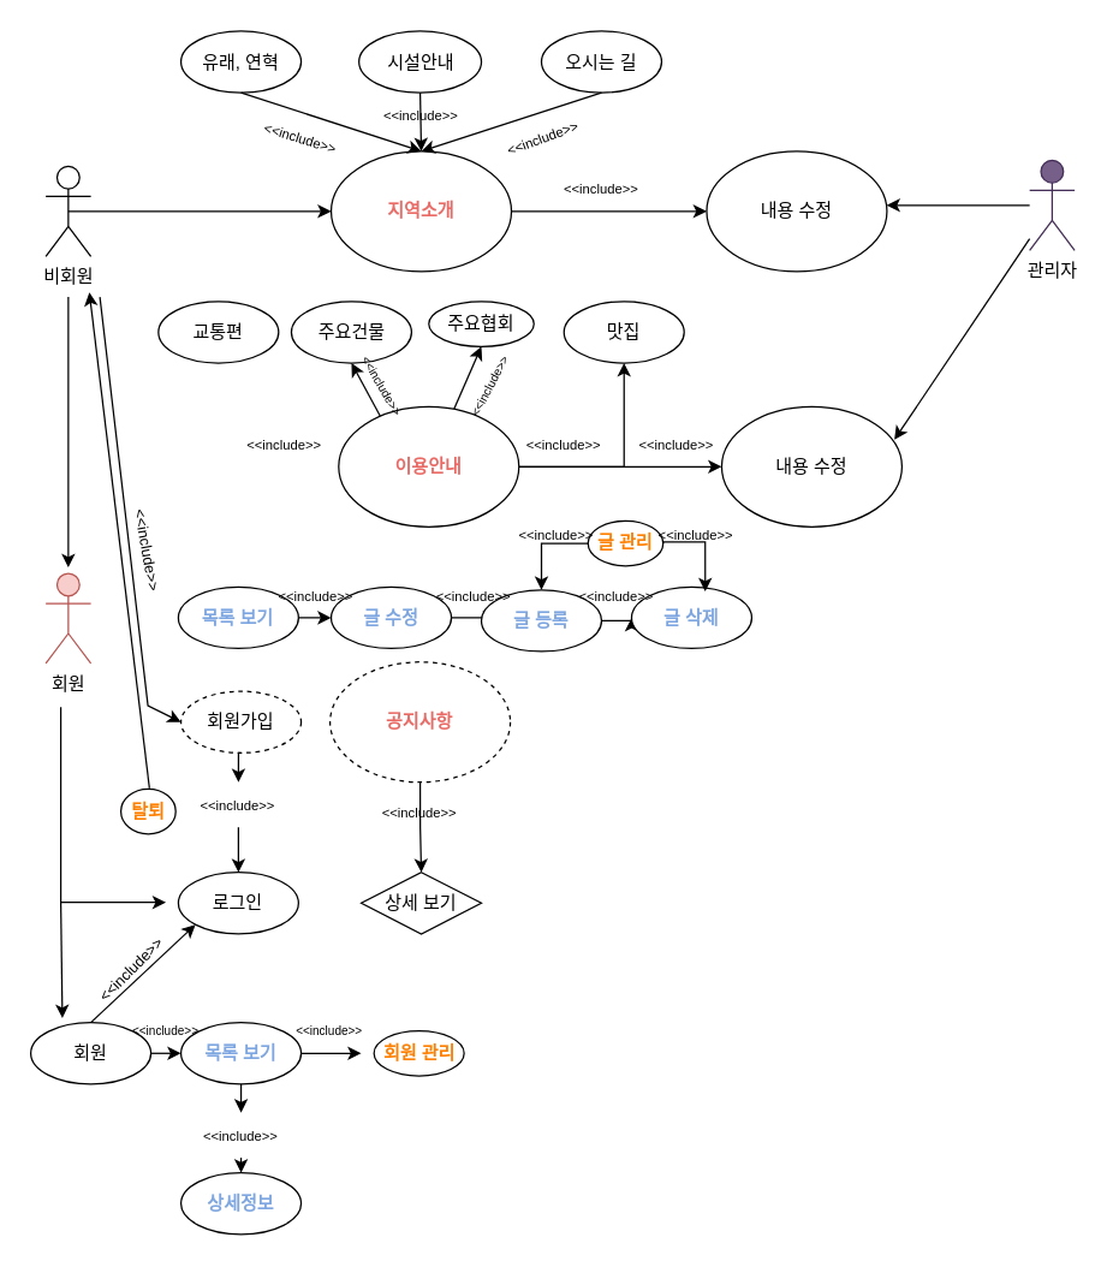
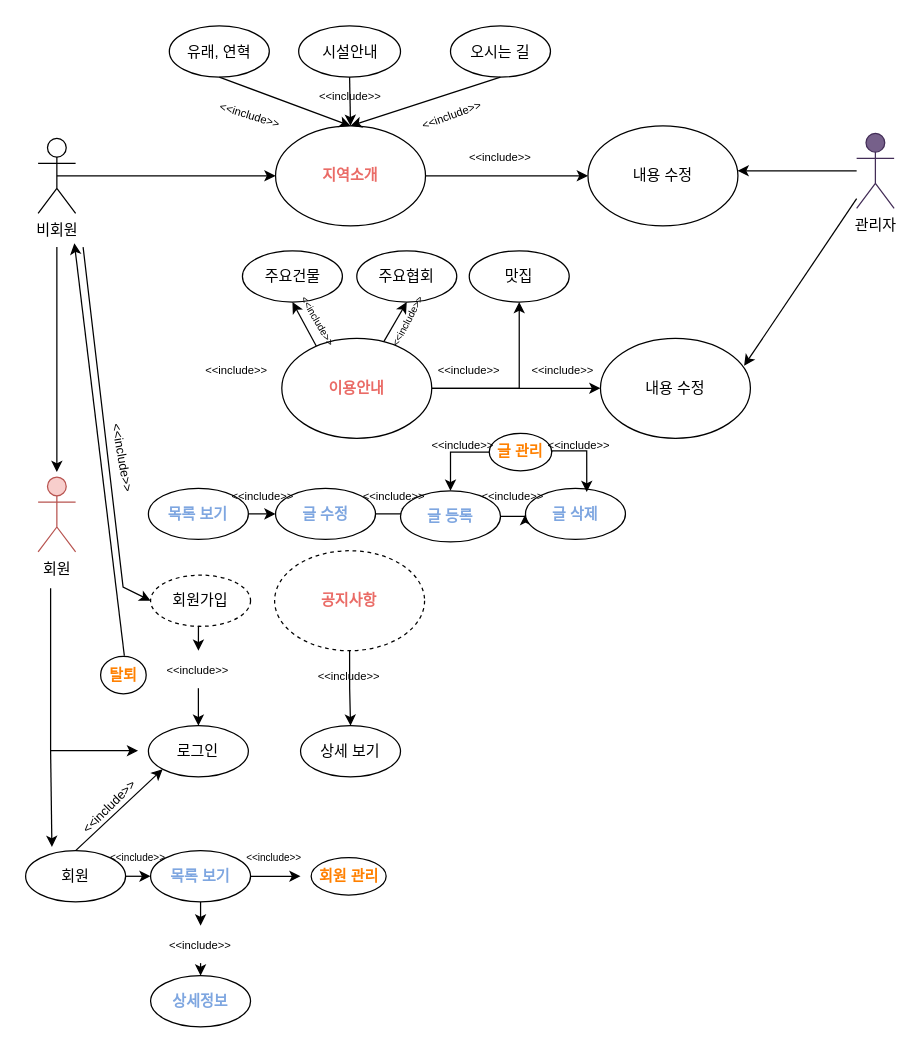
  <mxCell id="0" />
  <mxCell id="1" parent="0" />
  <mxCell id="2" style="edgeStyle=orthogonalEdgeStyle;rounded=0;orthogonalLoop=1;jettySize=auto;html=1;exitX=0.5;exitY=0.5;exitDx=0;exitDy=0;exitPerimeter=0;" parent="1" source="3" target="8" edge="1"><mxGeometry relative="1" as="geometry" /></mxCell>
  <mxCell id="3" value="비회원" style="shape=umlActor;verticalLabelPosition=bottom;verticalAlign=top;html=1;outlineConnect=0;" parent="1" vertex="1"><mxGeometry x="30" y="110" width="30" height="60" as="geometry" /></mxCell>
  <mxCell id="4" value="회원" style="shape=umlActor;verticalLabelPosition=bottom;verticalAlign=top;html=1;outlineConnect=0;fillColor=#f8cecc;strokeColor=#b85450;" parent="1" vertex="1"><mxGeometry x="30" y="381" width="30" height="60" as="geometry" /></mxCell>
  <mxCell id="5" style="edgeStyle=orthogonalEdgeStyle;rounded=0;orthogonalLoop=1;jettySize=auto;html=1;" parent="1" source="6" target="18" edge="1"><mxGeometry relative="1" as="geometry"><Array as="points"><mxPoint x="530" y="140" /></Array></mxGeometry></mxCell>
  <mxCell id="6" value="관리자" style="shape=umlActor;verticalLabelPosition=bottom;verticalAlign=top;html=1;outlineConnect=0;fillColor=#76608a;fontColor=#000000;strokeColor=#432D57;" parent="1" vertex="1"><mxGeometry x="685" y="106" width="30" height="60" as="geometry" /></mxCell>
  <mxCell id="7" style="edgeStyle=orthogonalEdgeStyle;rounded=0;orthogonalLoop=1;jettySize=auto;html=1;" parent="1" source="8" target="18" edge="1"><mxGeometry relative="1" as="geometry" /></mxCell>
  <mxCell id="8" value="지역소개" style="ellipse;whiteSpace=wrap;html=1;fontStyle=1;fontColor=#EA6B66;" parent="1" vertex="1"><mxGeometry x="220" y="100" width="120" height="80" as="geometry" /></mxCell>
- <mxCell id="9" value="유래, 연혁" style="ellipse;whiteSpace=wrap;html=1;" parent="1" vertex="1"><mxGeometry x="120" y="20" width="80" height="41" as="geometry" /></mxCell>
+ <mxCell id="9" value="유래, 연혁" style="ellipse;whiteSpace=wrap;html=1;" parent="1" vertex="1"><mxGeometry x="135" y="20" width="80" height="41" as="geometry" /></mxCell>
  <mxCell id="10" style="edgeStyle=orthogonalEdgeStyle;rounded=0;orthogonalLoop=1;jettySize=auto;html=1;exitX=0.5;exitY=1;exitDx=0;exitDy=0;entryX=0.5;entryY=0;entryDx=0;entryDy=0;" parent="1" source="11" target="8" edge="1"><mxGeometry relative="1" as="geometry" /></mxCell>
  <mxCell id="11" value="시설안내" style="ellipse;whiteSpace=wrap;html=1;" parent="1" vertex="1"><mxGeometry x="238.5" y="20" width="81.5" height="41" as="geometry" /></mxCell>
  <mxCell id="12" value="오시는 길" style="ellipse;whiteSpace=wrap;html=1;" parent="1" vertex="1"><mxGeometry x="360" y="20" width="80" height="41" as="geometry" /></mxCell>
  <mxCell id="13" value="" style="endArrow=classic;html=1;rounded=0;exitX=0.5;exitY=1;exitDx=0;exitDy=0;" parent="1" source="9" edge="1"><mxGeometry width="50" height="50" relative="1" as="geometry"><mxPoint x="390" y="190" as="sourcePoint" /><mxPoint x="280" y="100" as="targetPoint" /></mxGeometry></mxCell>
  <mxCell id="14" value="" style="endArrow=classic;html=1;rounded=0;exitX=0.5;exitY=1;exitDx=0;exitDy=0;entryX=0.5;entryY=0;entryDx=0;entryDy=0;" parent="1" source="12" target="8" edge="1"><mxGeometry width="50" height="50" relative="1" as="geometry"><mxPoint x="390" y="190" as="sourcePoint" /><mxPoint x="440" y="140" as="targetPoint" /></mxGeometry></mxCell>
  <mxCell id="15" value="&lt;font style=&quot;font-size: 9px;&quot;&gt;&amp;lt;&amp;lt;include&amp;gt;&amp;gt;&lt;/font&gt;" style="text;html=1;align=center;verticalAlign=middle;whiteSpace=wrap;rounded=0;rotation=17;fontSize=11;" parent="1" vertex="1"><mxGeometry x="170" y="76" width="60" height="30" as="geometry" /></mxCell>
  <mxCell id="16" value="&lt;font style=&quot;font-size: 9px;&quot;&gt;&amp;lt;&amp;lt;include&amp;gt;&amp;gt;&lt;/font&gt;" style="text;html=1;align=center;verticalAlign=middle;whiteSpace=wrap;rounded=0;rotation=-20;fontSize=11;" parent="1" vertex="1"><mxGeometry x="331" y="76" width="60" height="30" as="geometry" /></mxCell>
  <mxCell id="17" value="&lt;font style=&quot;font-size: 9px;&quot;&gt;&amp;lt;&amp;lt;include&amp;gt;&amp;gt;&lt;/font&gt;" style="text;html=1;align=center;verticalAlign=middle;whiteSpace=wrap;rounded=0;fontSize=11;" parent="1" vertex="1"><mxGeometry x="250" y="61" width="60" height="30" as="geometry" /></mxCell>
  <mxCell id="18" value="내용 수정" style="ellipse;whiteSpace=wrap;html=1;" parent="1" vertex="1"><mxGeometry x="470" y="100" width="120" height="80" as="geometry" /></mxCell>
  <mxCell id="19" style="edgeStyle=orthogonalEdgeStyle;rounded=0;orthogonalLoop=1;jettySize=auto;html=1;exitX=1;exitY=0.5;exitDx=0;exitDy=0;entryX=0.5;entryY=1;entryDx=0;entryDy=0;" parent="1" source="34" target="23" edge="1"><mxGeometry relative="1" as="geometry" /></mxCell>
- <mxCell id="20" value="교통편" style="ellipse;whiteSpace=wrap;html=1;" parent="1" vertex="1"><mxGeometry x="105" y="200" width="80" height="41" as="geometry" /></mxCell>
  <mxCell id="21" value="주요건물" style="ellipse;whiteSpace=wrap;html=1;" parent="1" vertex="1"><mxGeometry x="193.5" y="200" width="80" height="41" as="geometry" /></mxCell>
- <mxCell id="22" value="주요협회" style="ellipse;whiteSpace=wrap;html=1;" parent="1" vertex="1"><mxGeometry x="285" y="200" width="70" height="30" as="geometry" /></mxCell>
+ <mxCell id="22" value="주요협회" style="ellipse;whiteSpace=wrap;html=1;" parent="1" vertex="1"><mxGeometry x="285" y="200" width="80" height="41" as="geometry" /></mxCell>
  <mxCell id="23" value="맛집" style="ellipse;whiteSpace=wrap;html=1;" parent="1" vertex="1"><mxGeometry x="375" y="200" width="80" height="41" as="geometry" /></mxCell>
  <mxCell id="24" value="" style="endArrow=classic;html=1;rounded=0;entryX=0.5;entryY=1;entryDx=0;entryDy=0;" parent="1" source="34" target="22" edge="1"><mxGeometry width="50" height="50" relative="1" as="geometry"><mxPoint x="395" y="51" as="sourcePoint" /><mxPoint x="445" y="1" as="targetPoint" /></mxGeometry></mxCell>
  <mxCell id="25" value="" style="endArrow=classic;html=1;rounded=0;entryX=0.5;entryY=1;entryDx=0;entryDy=0;exitX=0.292;exitY=0.25;exitDx=0;exitDy=0;exitPerimeter=0;" parent="1" source="34" target="21" edge="1"><mxGeometry width="50" height="50" relative="1" as="geometry"><mxPoint x="243.5" y="293" as="sourcePoint" /><mxPoint x="264.5" y="251" as="targetPoint" /></mxGeometry></mxCell>
  <mxCell id="26" value="" style="endArrow=classic;html=1;rounded=0;entryX=0.958;entryY=0.275;entryDx=0;entryDy=0;entryPerimeter=0;" parent="1" source="6" target="27" edge="1"><mxGeometry width="50" height="50" relative="1" as="geometry"><mxPoint x="390" y="310" as="sourcePoint" /><mxPoint x="600" y="260" as="targetPoint" /></mxGeometry></mxCell>
  <mxCell id="27" value="내용 수정" style="ellipse;whiteSpace=wrap;html=1;" parent="1" vertex="1"><mxGeometry x="480" y="270" width="120" height="80" as="geometry" /></mxCell>
  <mxCell id="28" style="edgeStyle=orthogonalEdgeStyle;rounded=0;orthogonalLoop=1;jettySize=auto;html=1;exitX=0.5;exitY=1;exitDx=0;exitDy=0;entryX=0.5;entryY=0;entryDx=0;entryDy=0;" edge="1" parent="1" source="29" target="32"><mxGeometry relative="1" as="geometry" /></mxCell>
  <mxCell id="29" value="공지사항" style="ellipse;whiteSpace=wrap;html=1;fontStyle=1;fontColor=#EA6B66;dashed=1;" parent="1" vertex="1"><mxGeometry x="219.25" y="440" width="120" height="80" as="geometry" /></mxCell>
  <mxCell id="30" style="edgeStyle=orthogonalEdgeStyle;rounded=0;orthogonalLoop=1;jettySize=auto;html=1;exitX=1;exitY=0.5;exitDx=0;exitDy=0;entryX=0;entryY=0.5;entryDx=0;entryDy=0;" parent="1" source="31" target="42" edge="1"><mxGeometry relative="1" as="geometry" /></mxCell>
  <mxCell id="31" value="목록 보기" style="ellipse;whiteSpace=wrap;html=1;fontColor=#7EA6E0;fontStyle=1" parent="1" vertex="1"><mxGeometry x="118.25" y="390" width="80" height="41" as="geometry" /></mxCell>
- <mxCell id="32" value="상세 보기" style="rhombus;whiteSpace=wrap;html=1;" parent="1" vertex="1"><mxGeometry x="240" y="580" width="80" height="41" as="geometry" /></mxCell>
+ <mxCell id="32" value="상세 보기" style="ellipse;whiteSpace=wrap;html=1;" parent="1" vertex="1"><mxGeometry x="240" y="580" width="80" height="41" as="geometry" /></mxCell>
  <mxCell id="33" style="edgeStyle=orthogonalEdgeStyle;rounded=0;orthogonalLoop=1;jettySize=auto;html=1;exitX=1;exitY=0.5;exitDx=0;exitDy=0;entryX=0;entryY=0.5;entryDx=0;entryDy=0;" parent="1" source="34" target="27" edge="1"><mxGeometry relative="1" as="geometry" /></mxCell>
  <mxCell id="34" value="이용안내" style="ellipse;whiteSpace=wrap;html=1;fontStyle=1;fontColor=#EA6B66;" parent="1" vertex="1"><mxGeometry x="225" y="270" width="120" height="80" as="geometry" /></mxCell>
  <mxCell id="35" value="로그인" style="ellipse;whiteSpace=wrap;html=1;" parent="1" vertex="1"><mxGeometry x="118.25" y="580" width="80" height="41" as="geometry" /></mxCell>
  <mxCell id="36" style="edgeStyle=orthogonalEdgeStyle;rounded=0;orthogonalLoop=1;jettySize=auto;html=1;exitX=0.5;exitY=1;exitDx=0;exitDy=0;entryX=0.5;entryY=0;entryDx=0;entryDy=0;" parent="1" source="64" target="35" edge="1"><mxGeometry relative="1" as="geometry" /></mxCell>
  <mxCell id="37" value="회원가입" style="ellipse;whiteSpace=wrap;html=1;dashed=1;" parent="1" vertex="1"><mxGeometry x="120" y="459.5" width="80" height="41" as="geometry" /></mxCell>
  <mxCell id="38" value="" style="endArrow=classic;html=1;rounded=0;entryX=0;entryY=0.5;entryDx=0;entryDy=0;" parent="1" target="37" edge="1"><mxGeometry width="50" height="50" relative="1" as="geometry"><mxPoint x="66" y="197" as="sourcePoint" /><mxPoint x="120" y="470" as="targetPoint" /><Array as="points"><mxPoint x="98" y="469" /></Array></mxGeometry></mxCell>
  <mxCell id="39" style="edgeStyle=orthogonalEdgeStyle;rounded=0;orthogonalLoop=1;jettySize=auto;html=1;exitX=1;exitY=0.5;exitDx=0;exitDy=0;entryX=0;entryY=0.5;entryDx=0;entryDy=0;" parent="1" source="40" target="55" edge="1"><mxGeometry relative="1" as="geometry" /></mxCell>
  <mxCell id="40" value="회원" style="ellipse;whiteSpace=wrap;html=1;" parent="1" vertex="1"><mxGeometry x="20" y="680" width="80" height="41" as="geometry" /></mxCell>
  <mxCell id="41" style="edgeStyle=orthogonalEdgeStyle;rounded=0;orthogonalLoop=1;jettySize=auto;html=1;exitX=1;exitY=0.5;exitDx=0;exitDy=0;" parent="1" source="42" edge="1"><mxGeometry relative="1" as="geometry"><mxPoint x="330" y="411" as="targetPoint" /></mxGeometry></mxCell>
  <mxCell id="42" value="글 수정" style="ellipse;whiteSpace=wrap;html=1;fontColor=#7EA6E0;fontStyle=1" parent="1" vertex="1"><mxGeometry x="220" y="390" width="80" height="41" as="geometry" /></mxCell>
  <mxCell id="43" style="edgeStyle=orthogonalEdgeStyle;rounded=0;orthogonalLoop=1;jettySize=auto;html=1;exitX=1;exitY=0.5;exitDx=0;exitDy=0;entryX=0;entryY=0.5;entryDx=0;entryDy=0;" parent="1" source="44" target="45" edge="1"><mxGeometry relative="1" as="geometry" /></mxCell>
  <mxCell id="44" value="글 등록" style="ellipse;whiteSpace=wrap;html=1;fontColor=#7EA6E0;fontStyle=1" parent="1" vertex="1"><mxGeometry x="320" y="392" width="80" height="41" as="geometry" /></mxCell>
  <mxCell id="45" value="글 삭제" style="ellipse;whiteSpace=wrap;html=1;fontColor=#7EA6E0;fontStyle=1" parent="1" vertex="1"><mxGeometry x="420" y="390" width="80" height="41" as="geometry" /></mxCell>
  <mxCell id="46" value="" style="endArrow=classic;html=1;rounded=0;" parent="1" edge="1"><mxGeometry width="50" height="50" relative="1" as="geometry"><mxPoint x="45" y="197" as="sourcePoint" /><mxPoint x="45" y="377" as="targetPoint" /></mxGeometry></mxCell>
  <mxCell id="47" style="edgeStyle=orthogonalEdgeStyle;rounded=0;orthogonalLoop=1;jettySize=auto;html=1;exitX=0;exitY=1;exitDx=0;exitDy=0;entryX=0.5;entryY=0;entryDx=0;entryDy=0;" parent="1" source="48" target="44" edge="1"><mxGeometry relative="1" as="geometry"><Array as="points"><mxPoint x="398" y="361" /><mxPoint x="360" y="361" /></Array></mxGeometry></mxCell>
  <mxCell id="48" value="글 관리" style="ellipse;whiteSpace=wrap;html=1;fontColor=#FF8000;fontStyle=1" parent="1" vertex="1"><mxGeometry x="391" y="346" width="50" height="30" as="geometry" /></mxCell>
  <mxCell id="49" value="탈퇴" style="ellipse;whiteSpace=wrap;html=1;fontColor=#FF8000;fontStyle=1" parent="1" vertex="1"><mxGeometry x="80" y="524.5" width="36.5" height="30" as="geometry" /></mxCell>
  <mxCell id="50" value="" style="endArrow=classic;html=1;rounded=0;" parent="1" edge="1"><mxGeometry width="50" height="50" relative="1" as="geometry"><mxPoint x="99" y="524" as="sourcePoint" /><mxPoint x="59" y="194" as="targetPoint" /></mxGeometry></mxCell>
  <mxCell id="51" value="" style="endArrow=classic;html=1;rounded=0;" parent="1" edge="1"><mxGeometry width="50" height="50" relative="1" as="geometry"><mxPoint x="40" y="470" as="sourcePoint" /><mxPoint x="110" y="600" as="targetPoint" /><Array as="points"><mxPoint x="40" y="600" /></Array></mxGeometry></mxCell>
  <mxCell id="52" value="회원 관리" style="ellipse;whiteSpace=wrap;html=1;fontColor=#FF8000;fontStyle=1" parent="1" vertex="1"><mxGeometry x="248.5" y="685.5" width="60" height="30" as="geometry" /></mxCell>
  <mxCell id="53" style="edgeStyle=orthogonalEdgeStyle;rounded=0;orthogonalLoop=1;jettySize=auto;html=1;exitX=1;exitY=0.5;exitDx=0;exitDy=0;" parent="1" source="55" edge="1"><mxGeometry relative="1" as="geometry"><mxPoint x="240" y="700.5" as="targetPoint" /></mxGeometry></mxCell>
  <mxCell id="54" style="edgeStyle=orthogonalEdgeStyle;rounded=0;orthogonalLoop=1;jettySize=auto;html=1;exitX=0.5;exitY=1;exitDx=0;exitDy=0;entryX=0.5;entryY=0;entryDx=0;entryDy=0;" parent="1" source="78" target="56" edge="1"><mxGeometry relative="1" as="geometry" /></mxCell>
  <mxCell id="55" value="목록 보기" style="ellipse;whiteSpace=wrap;html=1;fontColor=#7EA6E0;fontStyle=1" parent="1" vertex="1"><mxGeometry x="120" y="680" width="80" height="41" as="geometry" /></mxCell>
  <mxCell id="56" value="상세정보" style="ellipse;whiteSpace=wrap;html=1;fontColor=#7EA6E0;fontStyle=1" parent="1" vertex="1"><mxGeometry x="120" y="780" width="80" height="41" as="geometry" /></mxCell>
  <mxCell id="57" value="" style="endArrow=classic;html=1;rounded=0;entryX=0.263;entryY=-0.073;entryDx=0;entryDy=0;entryPerimeter=0;" parent="1" target="40" edge="1"><mxGeometry width="50" height="50" relative="1" as="geometry"><mxPoint x="40" y="600" as="sourcePoint" /><mxPoint x="40" y="670" as="targetPoint" /></mxGeometry></mxCell>
  <mxCell id="58" value="" style="endArrow=classic;html=1;rounded=0;exitX=0.5;exitY=0;exitDx=0;exitDy=0;entryX=0;entryY=1;entryDx=0;entryDy=0;" parent="1" source="40" target="35" edge="1"><mxGeometry width="50" height="50" relative="1" as="geometry"><mxPoint x="390" y="610" as="sourcePoint" /><mxPoint x="440" y="560" as="targetPoint" /></mxGeometry></mxCell>
  <mxCell id="59" style="edgeStyle=orthogonalEdgeStyle;rounded=0;orthogonalLoop=1;jettySize=auto;html=1;exitX=1;exitY=0.5;exitDx=0;exitDy=0;entryX=0.613;entryY=0.073;entryDx=0;entryDy=0;entryPerimeter=0;" parent="1" source="48" target="45" edge="1"><mxGeometry relative="1" as="geometry"><Array as="points"><mxPoint x="441" y="360" /><mxPoint x="469" y="360" /></Array></mxGeometry></mxCell>
  <mxCell id="60" value="&lt;font style=&quot;font-size: 9px;&quot;&gt;&amp;lt;&amp;lt;include&amp;gt;&amp;gt;&lt;/font&gt;" style="text;html=1;align=center;verticalAlign=middle;whiteSpace=wrap;rounded=0;fontSize=11;" vertex="1" parent="1"><mxGeometry x="248.5" y="524.5" width="60" height="30" as="geometry" /></mxCell>
  <mxCell id="61" value="&lt;font style=&quot;font-size: 8px;&quot;&gt;&amp;lt;&amp;lt;include&amp;gt;&amp;gt;&lt;/font&gt;" style="text;html=1;align=center;verticalAlign=middle;whiteSpace=wrap;rounded=0;fontSize=11;" vertex="1" parent="1"><mxGeometry x="188.5" y="670" width="60" height="30" as="geometry" /></mxCell>
  <mxCell id="62" value="&lt;font style=&quot;font-size: 8px;&quot;&gt;&amp;lt;&amp;lt;include&amp;gt;&amp;gt;&lt;/font&gt;" style="text;html=1;align=center;verticalAlign=middle;whiteSpace=wrap;rounded=0;fontSize=11;" vertex="1" parent="1"><mxGeometry x="80" y="670" width="60" height="30" as="geometry" /></mxCell>
  <mxCell id="63" value="" style="edgeStyle=orthogonalEdgeStyle;rounded=0;orthogonalLoop=1;jettySize=auto;html=1;exitX=0.5;exitY=1;exitDx=0;exitDy=0;entryX=0.5;entryY=0;entryDx=0;entryDy=0;" edge="1" parent="1" source="37" target="64"><mxGeometry relative="1" as="geometry"><mxPoint x="160" y="501" as="sourcePoint" /><mxPoint x="160" y="580" as="targetPoint" /></mxGeometry></mxCell>
  <mxCell id="64" value="&lt;font style=&quot;font-size: 9px;&quot;&gt;&amp;lt;&amp;lt;include&amp;gt;&amp;gt;&lt;/font&gt;" style="text;html=1;align=center;verticalAlign=middle;whiteSpace=wrap;rounded=0;fontSize=11;" vertex="1" parent="1"><mxGeometry x="128.25" y="520" width="60" height="30" as="geometry" /></mxCell>
  <mxCell id="65" value="&lt;font style=&quot;font-size: 10px;&quot;&gt;&amp;lt;&amp;lt;include&amp;gt;&amp;gt;&lt;/font&gt;" style="text;html=1;align=center;verticalAlign=middle;whiteSpace=wrap;rounded=0;fontSize=11;rotation=80;" vertex="1" parent="1"><mxGeometry x="68.25" y="351" width="60" height="30" as="geometry" /></mxCell>
  <mxCell id="66" value="&lt;font style=&quot;font-size: 9px;&quot;&gt;&amp;lt;&amp;lt;include&amp;gt;&amp;gt;&lt;/font&gt;" style="text;html=1;align=center;verticalAlign=middle;whiteSpace=wrap;rounded=0;fontSize=11;" vertex="1" parent="1"><mxGeometry x="159.25" y="280" width="60" height="30" as="geometry" /></mxCell>
  <mxCell id="67" value="&lt;font style=&quot;font-size: 9px;&quot;&gt;&amp;lt;&amp;lt;include&amp;gt;&amp;gt;&lt;/font&gt;" style="text;html=1;align=center;verticalAlign=middle;whiteSpace=wrap;rounded=0;fontSize=11;" vertex="1" parent="1"><mxGeometry x="345" y="280" width="60" height="30" as="geometry" /></mxCell>
  <mxCell id="68" value="&lt;font style=&quot;font-size: 9px;&quot;&gt;&amp;lt;&amp;lt;include&amp;gt;&amp;gt;&lt;/font&gt;" style="text;html=1;align=center;verticalAlign=middle;whiteSpace=wrap;rounded=0;fontSize=11;" vertex="1" parent="1"><mxGeometry x="420" y="280" width="60" height="30" as="geometry" /></mxCell>
  <mxCell id="69" value="&lt;font style=&quot;font-size: 9px;&quot;&gt;&amp;lt;&amp;lt;include&amp;gt;&amp;gt;&lt;/font&gt;" style="text;html=1;align=center;verticalAlign=middle;whiteSpace=wrap;rounded=0;fontSize=11;" vertex="1" parent="1"><mxGeometry x="370" y="110" width="60" height="30" as="geometry" /></mxCell>
  <mxCell id="70" value="&lt;font style=&quot;font-size: 9px;&quot;&gt;&amp;lt;&amp;lt;include&amp;gt;&amp;gt;&lt;/font&gt;" style="text;html=1;align=center;verticalAlign=middle;whiteSpace=wrap;rounded=0;fontSize=11;" vertex="1" parent="1"><mxGeometry x="180" y="381" width="60" height="30" as="geometry" /></mxCell>
  <mxCell id="71" value="&lt;font style=&quot;font-size: 9px;&quot;&gt;&amp;lt;&amp;lt;include&amp;gt;&amp;gt;&lt;/font&gt;" style="text;html=1;align=center;verticalAlign=middle;whiteSpace=wrap;rounded=0;fontSize=11;" vertex="1" parent="1"><mxGeometry x="285" y="381" width="60" height="30" as="geometry" /></mxCell>
  <mxCell id="72" value="&lt;font style=&quot;font-size: 9px;&quot;&gt;&amp;lt;&amp;lt;include&amp;gt;&amp;gt;&lt;/font&gt;" style="text;html=1;align=center;verticalAlign=middle;whiteSpace=wrap;rounded=0;fontSize=11;" vertex="1" parent="1"><mxGeometry x="433" y="340" width="60" height="30" as="geometry" /></mxCell>
  <mxCell id="73" value="&lt;font style=&quot;font-size: 9px;&quot;&gt;&amp;lt;&amp;lt;include&amp;gt;&amp;gt;&lt;/font&gt;" style="text;html=1;align=center;verticalAlign=middle;whiteSpace=wrap;rounded=0;fontSize=11;" vertex="1" parent="1"><mxGeometry x="340" y="340" width="60" height="30" as="geometry" /></mxCell>
  <mxCell id="74" value="&lt;font style=&quot;font-size: 9px;&quot;&gt;&amp;lt;&amp;lt;include&amp;gt;&amp;gt;&lt;/font&gt;" style="text;html=1;align=center;verticalAlign=middle;whiteSpace=wrap;rounded=0;fontSize=11;" vertex="1" parent="1"><mxGeometry x="380" y="381" width="60" height="30" as="geometry" /></mxCell>
  <mxCell id="75" value="&lt;font style=&quot;font-size: 8px;&quot;&gt;&amp;lt;&amp;lt;include&amp;gt;&amp;gt;&lt;/font&gt;" style="text;html=1;align=center;verticalAlign=middle;whiteSpace=wrap;rounded=0;fontSize=11;rotation=60;" vertex="1" parent="1"><mxGeometry x="225" y="241" width="60" height="30" as="geometry" /></mxCell>
  <mxCell id="76" value="&lt;font style=&quot;font-size: 8px;&quot;&gt;&amp;lt;&amp;lt;include&amp;gt;&amp;gt;&lt;/font&gt;" style="text;html=1;align=center;verticalAlign=middle;whiteSpace=wrap;rounded=0;fontSize=11;rotation=-62;" vertex="1" parent="1"><mxGeometry x="295" y="241" width="60" height="30" as="geometry" /></mxCell>
  <mxCell id="77" value="" style="edgeStyle=orthogonalEdgeStyle;rounded=0;orthogonalLoop=1;jettySize=auto;html=1;exitX=0.5;exitY=1;exitDx=0;exitDy=0;entryX=0.5;entryY=0;entryDx=0;entryDy=0;" edge="1" parent="1" source="55" target="78"><mxGeometry relative="1" as="geometry"><mxPoint x="160" y="721" as="sourcePoint" /><mxPoint x="160" y="760" as="targetPoint" /></mxGeometry></mxCell>
  <mxCell id="78" value="&lt;font style=&quot;font-size: 9px;&quot;&gt;&amp;lt;&amp;lt;include&amp;gt;&amp;gt;&lt;/font&gt;" style="text;html=1;align=center;verticalAlign=middle;whiteSpace=wrap;rounded=0;fontSize=11;" vertex="1" parent="1"><mxGeometry x="130" y="740" width="60" height="30" as="geometry" /></mxCell>
  <mxCell id="79" value="&lt;font style=&quot;font-size: 10px;&quot;&gt;&amp;lt;&amp;lt;include&amp;gt;&amp;gt;&lt;/font&gt;" style="text;html=1;align=center;verticalAlign=middle;whiteSpace=wrap;rounded=0;fontSize=11;rotation=-45;" vertex="1" parent="1"><mxGeometry x="56.5" y="630" width="60" height="30" as="geometry" /></mxCell>
